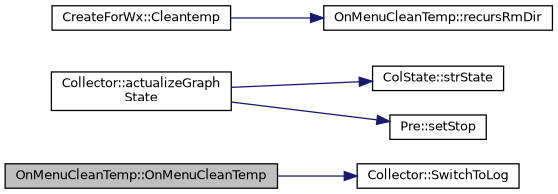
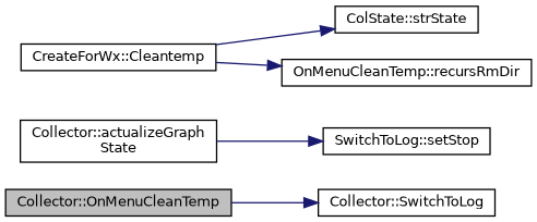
  digraph {
    rankdir=LR
    node [color=black fillcolor=white fontname=Helvetica fontsize=10 shape=record style=filled]
    edge [color=midnightblue fontname=Helvetica fontsize=10 labelfontname=Helvetica labelfontsize=10 style=solid]
-   n1 [fillcolor=grey75 fontcolor=black height=0.2 label="OnMenuCleanTemp::OnMenuCleanTemp" width=0.4]
+   n1 [fillcolor=grey75 fontcolor=black height=0.2 label="Collector::OnMenuCleanTemp" width=0.4]
    n2 [height=0.2 label="Collector::SwitchToLog" width=0.4]
    n3 [height=0.2 label="Collector::actualizeGraph\lState" width=0.4]
    n4 [height=0.2 label="ColState::strState" width=0.4]
-   n5 [height=0.2 label="Pre::setStop" width=0.4]
+   n5 [height=0.2 label="SwitchToLog::setStop" width=0.4]
    n6 [height=0.2 label="CreateForWx::Cleantemp" width=0.4]
    n7 [height=0.2 label="OnMenuCleanTemp::recursRmDir" width=0.4]
    n1 -> n2
-   n3 -> n4
+   n6 -> n4
    n3 -> n5
    n6 -> n7
  }
